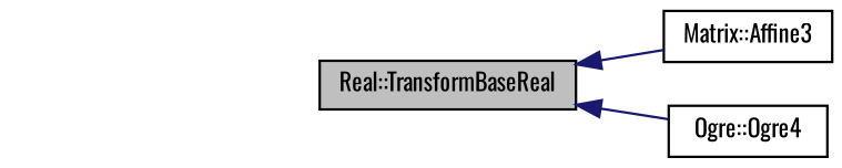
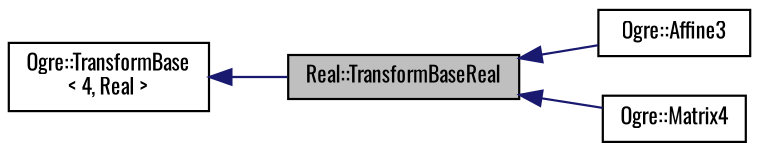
  digraph {
    fontname=Oswald
    rankdir=LR
    node [color=black fontname=Oswald fontsize=10 shape=record]
    edge [color=midnightblue dir=back fontname=Oswald fontsize=10 labelfontname=Helvetica labelfontsize=10 style=solid]
    n1 [fillcolor=grey75 fontcolor=black height=0.2 label="Real::TransformBaseReal" style=filled width=0.4]
-   n2 [height=0.2 label="Matrix::Affine3" width=0.4]
-   n3 [height=0.2 label="Ogre::Ogre4" width=0.4]
+   n2 [height=0.2 label="Ogre::Affine3" width=0.4]
+   n3 [height=0.2 label="Ogre::Matrix4" width=0.4]
+   n4 [height=0.2 label="Ogre::TransformBase\l\< 4, Real \>" width=0.4]
    n1 -> n2
    n1 -> n3
+   n4 -> n1
  }
